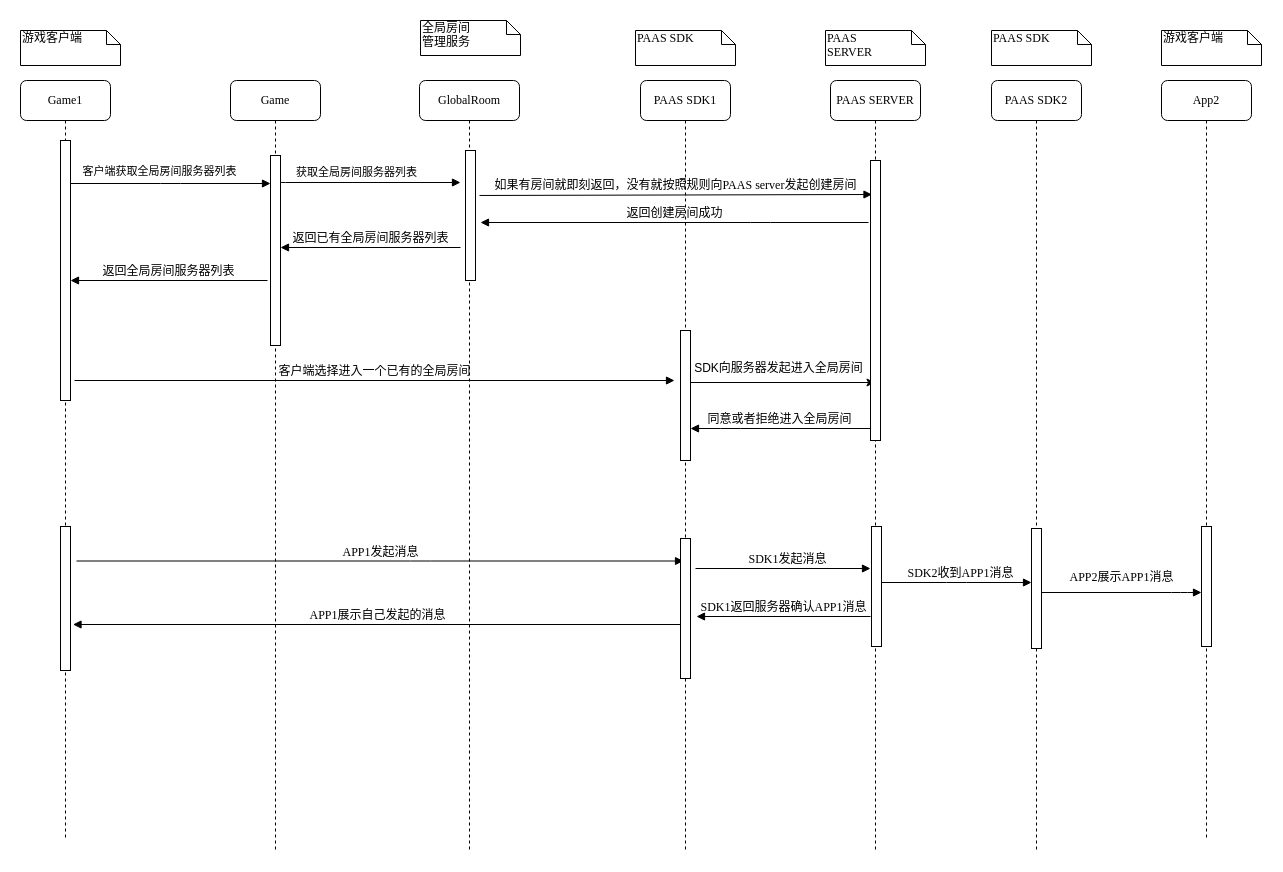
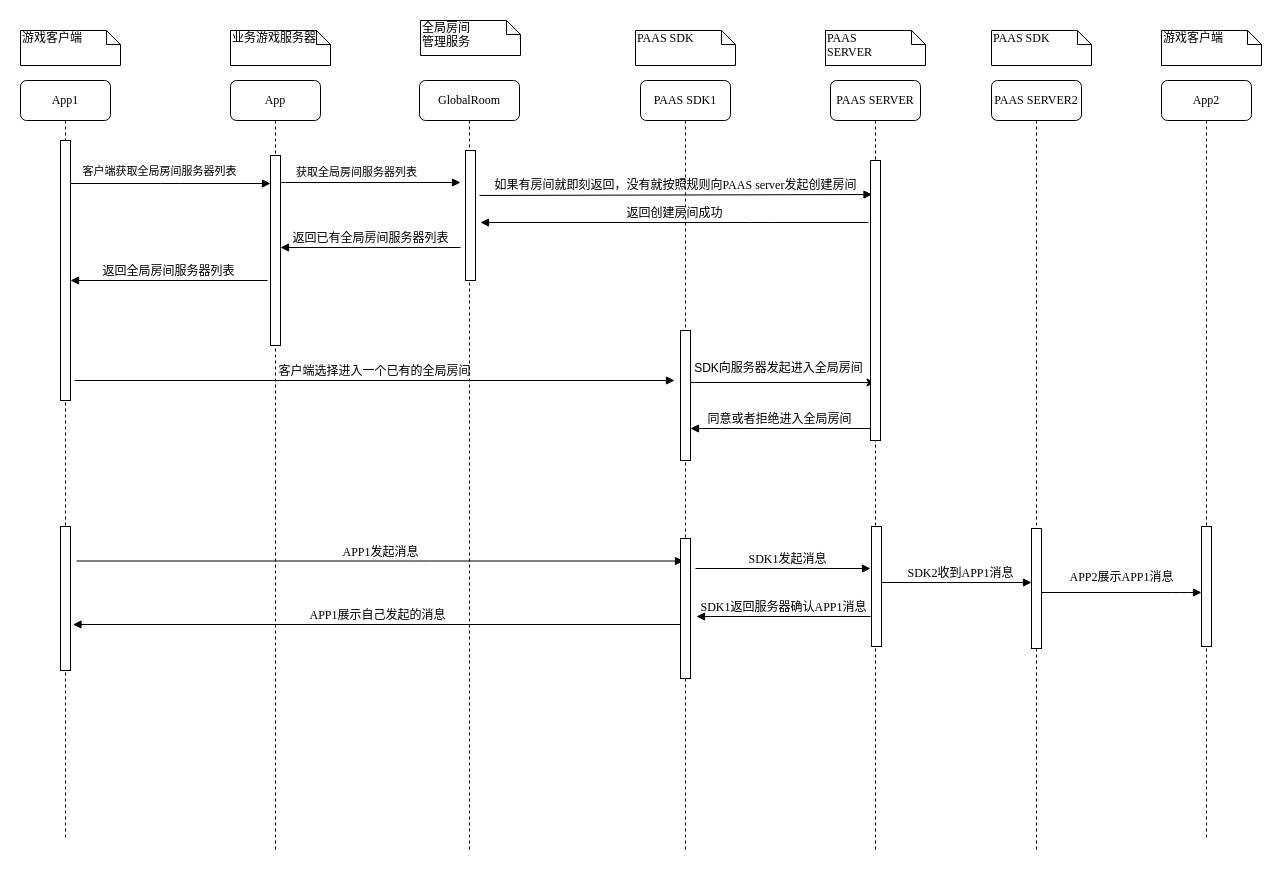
  <mxCell id="0" />
  <mxCell id="1" parent="0" />
- <mxCell id="2" value="Game" style="shape=umlLifeline;perimeter=lifelinePerimeter;whiteSpace=wrap;html=1;container=1;collapsible=0;recursiveResize=0;outlineConnect=0;rounded=1;shadow=0;comic=0;labelBackgroundColor=none;strokeWidth=1;fontFamily=Verdana;fontSize=12;align=center;" parent="1" vertex="1"><mxGeometry x="230" y="80" width="90" height="770" as="geometry" /></mxCell>
+ <mxCell id="2" value="App" style="shape=umlLifeline;perimeter=lifelinePerimeter;whiteSpace=wrap;html=1;container=1;collapsible=0;recursiveResize=0;outlineConnect=0;rounded=1;shadow=0;comic=0;labelBackgroundColor=none;strokeWidth=1;fontFamily=Verdana;fontSize=12;align=center;" parent="1" vertex="1"><mxGeometry x="230" y="80" width="90" height="770" as="geometry" /></mxCell>
  <mxCell id="3" value="PAAS SDK1" style="shape=umlLifeline;perimeter=lifelinePerimeter;whiteSpace=wrap;html=1;container=1;collapsible=0;recursiveResize=0;outlineConnect=0;rounded=1;shadow=0;comic=0;labelBackgroundColor=none;strokeWidth=1;fontFamily=Verdana;fontSize=12;align=center;" parent="1" vertex="1"><mxGeometry x="640" y="80" width="90" height="770" as="geometry" /></mxCell>
  <mxCell id="4" value="" style="html=1;points=[];perimeter=orthogonalPerimeter;rounded=0;shadow=0;comic=0;labelBackgroundColor=none;strokeWidth=1;fontFamily=Verdana;fontSize=12;align=center;" parent="3" vertex="1"><mxGeometry x="40" y="250" width="10" height="130" as="geometry" /></mxCell>
  <mxCell id="5" value="" style="endArrow=classic;html=1;" edge="1" parent="3" target="6"><mxGeometry width="50" height="50" relative="1" as="geometry"><mxPoint x="50" y="302" as="sourcePoint" /><mxPoint x="220" y="302" as="targetPoint" /></mxGeometry></mxCell>
  <mxCell id="6" value="PAAS SERVER" style="shape=umlLifeline;perimeter=lifelinePerimeter;whiteSpace=wrap;html=1;container=1;collapsible=0;recursiveResize=0;outlineConnect=0;rounded=1;shadow=0;comic=0;labelBackgroundColor=none;strokeWidth=1;fontFamily=Verdana;fontSize=12;align=center;" parent="1" vertex="1"><mxGeometry x="830" y="80" width="90" height="770" as="geometry" /></mxCell>
  <mxCell id="7" value="" style="html=1;points=[];perimeter=orthogonalPerimeter;rounded=0;shadow=0;comic=0;labelBackgroundColor=none;strokeWidth=1;fontFamily=Verdana;fontSize=12;align=center;" parent="6" vertex="1"><mxGeometry x="41" y="446" width="10" height="120" as="geometry" /></mxCell>
  <mxCell id="8" value="" style="html=1;points=[];perimeter=orthogonalPerimeter;rounded=0;shadow=0;comic=0;labelBackgroundColor=none;strokeWidth=1;fontFamily=Verdana;fontSize=12;align=center;" parent="6" vertex="1"><mxGeometry x="40" y="80" width="10" height="280" as="geometry" /></mxCell>
- <mxCell id="9" value="Game1" style="shape=umlLifeline;perimeter=lifelinePerimeter;whiteSpace=wrap;html=1;container=1;collapsible=0;recursiveResize=0;outlineConnect=0;rounded=1;shadow=0;comic=0;labelBackgroundColor=none;strokeWidth=1;fontFamily=Verdana;fontSize=12;align=center;" parent="1" vertex="1"><mxGeometry x="20" y="80" width="90" height="760" as="geometry" /></mxCell>
+ <mxCell id="9" value="App1" style="shape=umlLifeline;perimeter=lifelinePerimeter;whiteSpace=wrap;html=1;container=1;collapsible=0;recursiveResize=0;outlineConnect=0;rounded=1;shadow=0;comic=0;labelBackgroundColor=none;strokeWidth=1;fontFamily=Verdana;fontSize=12;align=center;" parent="1" vertex="1"><mxGeometry x="20" y="80" width="90" height="760" as="geometry" /></mxCell>
  <mxCell id="10" value="" style="html=1;points=[];perimeter=orthogonalPerimeter;rounded=0;shadow=0;comic=0;labelBackgroundColor=none;strokeWidth=1;fontFamily=Verdana;fontSize=12;align=center;" parent="9" vertex="1"><mxGeometry x="40" y="60" width="10" height="260" as="geometry" /></mxCell>
  <mxCell id="11" value="" style="html=1;points=[];perimeter=orthogonalPerimeter;rounded=0;shadow=0;comic=0;labelBackgroundColor=none;strokeWidth=1;fontFamily=Verdana;fontSize=12;align=center;" parent="9" vertex="1"><mxGeometry x="40" y="446" width="10" height="144" as="geometry" /></mxCell>
  <mxCell id="12" value="客户端选择进入一个已有的全局房间" style="html=1;verticalAlign=bottom;endArrow=block;labelBackgroundColor=none;fontFamily=Verdana;fontSize=12;edgeStyle=elbowEdgeStyle;elbow=vertical;exitX=0.5;exitY=0.068;exitDx=0;exitDy=0;exitPerimeter=0;" parent="1" edge="1"><mxGeometry relative="1" as="geometry"><mxPoint x="74" y="380" as="sourcePoint" /><mxPoint x="674" y="380" as="targetPoint" /><Array as="points"><mxPoint x="674" y="380" /><mxPoint x="199" y="380.08" /><mxPoint x="209" y="410.08" /></Array></mxGeometry></mxCell>
  <mxCell id="13" value="游戏客户端" style="shape=note;whiteSpace=wrap;html=1;size=14;verticalAlign=top;align=left;spacingTop=-6;rounded=0;shadow=0;comic=0;labelBackgroundColor=none;strokeWidth=1;fontFamily=Verdana;fontSize=12" parent="1" vertex="1"><mxGeometry x="20" y="30" width="100" height="35" as="geometry" /></mxCell>
+ <mxCell id="14" value="业务游戏服务器" style="shape=note;whiteSpace=wrap;html=1;size=14;verticalAlign=top;align=left;spacingTop=-6;rounded=0;shadow=0;comic=0;labelBackgroundColor=none;strokeWidth=1;fontFamily=Verdana;fontSize=12" parent="1" vertex="1"><mxGeometry x="230" y="30" width="100" height="35" as="geometry" /></mxCell>
  <mxCell id="15" value="PAAS SDK" style="shape=note;whiteSpace=wrap;html=1;size=14;verticalAlign=top;align=left;spacingTop=-6;rounded=0;shadow=0;comic=0;labelBackgroundColor=none;strokeWidth=1;fontFamily=Verdana;fontSize=12" parent="1" vertex="1"><mxGeometry x="635" y="30" width="100" height="35" as="geometry" /></mxCell>
  <mxCell id="16" value="PAAS &lt;br&gt;SERVER" style="shape=note;whiteSpace=wrap;html=1;size=14;verticalAlign=top;align=left;spacingTop=-6;rounded=0;shadow=0;comic=0;labelBackgroundColor=none;strokeWidth=1;fontFamily=Verdana;fontSize=12" parent="1" vertex="1"><mxGeometry x="825" y="30" width="100" height="35" as="geometry" /></mxCell>
  <mxCell id="17" value="APP1发起消息" style="html=1;verticalAlign=bottom;endArrow=block;labelBackgroundColor=none;fontFamily=Verdana;fontSize=12;edgeStyle=elbowEdgeStyle;elbow=vertical;exitX=0.5;exitY=0.2;exitDx=0;exitDy=0;exitPerimeter=0;" parent="1" edge="1"><mxGeometry relative="1" as="geometry"><mxPoint x="76" y="560.5" as="sourcePoint" /><Array as="points"><mxPoint x="420" y="560.5" /></Array><mxPoint x="683" y="560.5" as="targetPoint" /></mxGeometry></mxCell>
  <mxCell id="18" value="APP1展示自己发起的消息" style="html=1;verticalAlign=bottom;endArrow=block;labelBackgroundColor=none;fontFamily=Verdana;fontSize=12;" parent="1" edge="1"><mxGeometry relative="1" as="geometry"><mxPoint x="682" y="624" as="sourcePoint" /><mxPoint x="72.5" y="624" as="targetPoint" /><Array as="points" /></mxGeometry></mxCell>
  <mxCell id="19" value="GlobalRoom" style="shape=umlLifeline;perimeter=lifelinePerimeter;whiteSpace=wrap;html=1;container=1;collapsible=0;recursiveResize=0;outlineConnect=0;rounded=1;shadow=0;comic=0;labelBackgroundColor=none;strokeWidth=1;fontFamily=Verdana;fontSize=12;align=center;" parent="1" vertex="1"><mxGeometry x="419" y="80" width="100" height="770" as="geometry" /></mxCell>
  <mxCell id="20" value="" style="html=1;points=[];perimeter=orthogonalPerimeter;rounded=0;shadow=0;comic=0;labelBackgroundColor=none;strokeWidth=1;fontFamily=Verdana;fontSize=12;align=center;" parent="19" vertex="1"><mxGeometry x="46" y="70" width="10" height="130" as="geometry" /></mxCell>
  <mxCell id="21" value="全局房间&lt;br&gt;管理服务" style="shape=note;whiteSpace=wrap;html=1;size=14;verticalAlign=top;align=left;spacingTop=-6;rounded=0;shadow=0;comic=0;labelBackgroundColor=none;strokeWidth=1;fontFamily=Verdana;fontSize=12" parent="1" vertex="1"><mxGeometry x="420" y="20" width="100" height="35" as="geometry" /></mxCell>
  <mxCell id="22" value="SDK1返回服务器确认APP1消息" style="html=1;verticalAlign=bottom;endArrow=block;labelBackgroundColor=none;fontFamily=Verdana;fontSize=12;" parent="1" edge="1"><mxGeometry relative="1" as="geometry"><mxPoint x="870" y="616" as="sourcePoint" /><mxPoint x="696" y="616" as="targetPoint" /><Array as="points" /></mxGeometry></mxCell>
  <mxCell id="23" value="" style="html=1;verticalAlign=bottom;endArrow=block;labelBackgroundColor=none;fontFamily=Verdana;fontSize=12;edgeStyle=elbowEdgeStyle;elbow=vertical;exitX=0.5;exitY=0.068;exitDx=0;exitDy=0;exitPerimeter=0;" parent="1" edge="1"><mxGeometry relative="1" as="geometry"><mxPoint x="275" y="179.92" as="sourcePoint" /><mxPoint x="460" y="182" as="targetPoint" /><Array as="points"><mxPoint x="450" y="182" /><mxPoint x="450" y="182" /><mxPoint x="450" y="182" /><mxPoint x="450" y="182" /><mxPoint x="270" y="222" /><mxPoint x="195" y="196.08" /><mxPoint x="205" y="226.08" /></Array></mxGeometry></mxCell>
  <mxCell id="24" value="获取全局房间服务器列表" style="edgeLabel;html=1;align=center;verticalAlign=middle;resizable=0;points=[];" parent="23" vertex="1" connectable="0"><mxGeometry x="-0.128" y="1" relative="1" as="geometry"><mxPoint x="1" y="-9.08" as="offset" /></mxGeometry></mxCell>
  <mxCell id="25" value="如果有房间就即刻返回，没有就按照规则向PAAS server发起创建房间" style="html=1;verticalAlign=bottom;endArrow=block;labelBackgroundColor=none;fontFamily=Verdana;fontSize=12;edgeStyle=elbowEdgeStyle;elbow=vertical;exitX=1.1;exitY=0.846;exitDx=0;exitDy=0;exitPerimeter=0;" parent="1" edge="1"><mxGeometry relative="1" as="geometry"><mxPoint x="479" y="194.98" as="sourcePoint" /><Array as="points" /><mxPoint x="871.5" y="194" as="targetPoint" /></mxGeometry></mxCell>
  <mxCell id="26" value="返回创建房间成功" style="html=1;verticalAlign=bottom;endArrow=block;labelBackgroundColor=none;fontFamily=Verdana;fontSize=12;" parent="1" edge="1"><mxGeometry relative="1" as="geometry"><mxPoint x="868" y="222" as="sourcePoint" /><mxPoint x="480" y="222" as="targetPoint" /><Array as="points"><mxPoint x="760" y="222" /></Array></mxGeometry></mxCell>
  <mxCell id="27" value="返回全局房间服务器列表" style="html=1;verticalAlign=bottom;endArrow=block;labelBackgroundColor=none;fontFamily=Verdana;fontSize=12;exitX=0.2;exitY=0.585;exitDx=0;exitDy=0;exitPerimeter=0;" parent="1" edge="1"><mxGeometry relative="1" as="geometry"><mxPoint x="267" y="280" as="sourcePoint" /><mxPoint x="70" y="280" as="targetPoint" /><Array as="points" /></mxGeometry></mxCell>
  <mxCell id="28" value="返回已有全局房间服务器列表" style="html=1;verticalAlign=bottom;endArrow=block;labelBackgroundColor=none;fontFamily=Verdana;fontSize=12;" parent="1" edge="1"><mxGeometry relative="1" as="geometry"><mxPoint x="460" y="247" as="sourcePoint" /><mxPoint x="280" y="247" as="targetPoint" /><Array as="points" /></mxGeometry></mxCell>
  <mxCell id="29" value="" style="html=1;points=[];perimeter=orthogonalPerimeter;rounded=0;shadow=0;comic=0;labelBackgroundColor=none;strokeWidth=1;fontFamily=Verdana;fontSize=12;align=center;" parent="1" vertex="1"><mxGeometry x="270" y="155" width="10" height="190" as="geometry" /></mxCell>
  <mxCell id="30" value="" style="html=1;verticalAlign=bottom;endArrow=block;labelBackgroundColor=none;fontFamily=Verdana;fontSize=12;edgeStyle=elbowEdgeStyle;elbow=vertical;exitX=0.5;exitY=0.068;exitDx=0;exitDy=0;exitPerimeter=0;" edge="1" parent="1"><mxGeometry relative="1" as="geometry"><mxPoint x="70" y="183" as="sourcePoint" /><mxPoint x="270" y="183" as="targetPoint" /><Array as="points" /></mxGeometry></mxCell>
  <mxCell id="31" value="客户端获取全局房间服务器列表" style="edgeLabel;html=1;align=center;verticalAlign=middle;resizable=0;points=[];" vertex="1" connectable="0" parent="30"><mxGeometry x="-0.128" y="1" relative="1" as="geometry"><mxPoint x="1" y="-11.08" as="offset" /></mxGeometry></mxCell>
  <mxCell id="32" value="SDK1发起消息" style="html=1;verticalAlign=bottom;endArrow=block;labelBackgroundColor=none;fontFamily=Verdana;fontSize=12;edgeStyle=elbowEdgeStyle;elbow=vertical;" edge="1" parent="1"><mxGeometry x="0.056" relative="1" as="geometry"><mxPoint x="695" y="568" as="sourcePoint" /><Array as="points" /><mxPoint x="870" y="568" as="targetPoint" /><mxPoint as="offset" /></mxGeometry></mxCell>
  <mxCell id="33" value="同意或者拒绝进入全局房间" style="html=1;verticalAlign=bottom;endArrow=block;labelBackgroundColor=none;fontFamily=Verdana;fontSize=12;edgeStyle=elbowEdgeStyle;elbow=vertical;" edge="1" parent="1"><mxGeometry x="0.024" relative="1" as="geometry"><mxPoint x="870" y="428" as="sourcePoint" /><Array as="points"><mxPoint x="730" y="428" /><mxPoint x="710" y="418" /><mxPoint x="700" y="408" /><mxPoint x="710" y="418" /><mxPoint x="700" y="418" /><mxPoint x="750" y="418" /><mxPoint x="730" y="398" /><mxPoint x="864" y="428" /></Array><mxPoint x="690" y="428" as="targetPoint" /><mxPoint x="1" as="offset" /></mxGeometry></mxCell>
  <mxCell id="34" value="" style="html=1;points=[];perimeter=orthogonalPerimeter;rounded=0;shadow=0;comic=0;labelBackgroundColor=none;strokeWidth=1;fontFamily=Verdana;fontSize=12;align=center;" vertex="1" parent="1"><mxGeometry x="680" y="538" width="10" height="140" as="geometry" /></mxCell>
  <mxCell id="35" value="游戏客户端&lt;br&gt;" style="shape=note;whiteSpace=wrap;html=1;size=14;verticalAlign=top;align=left;spacingTop=-6;rounded=0;shadow=0;comic=0;labelBackgroundColor=none;strokeWidth=1;fontFamily=Verdana;fontSize=12" vertex="1" parent="1"><mxGeometry x="1161" y="30" width="100" height="35" as="geometry" /></mxCell>
  <mxCell id="36" value="App2" style="shape=umlLifeline;perimeter=lifelinePerimeter;whiteSpace=wrap;html=1;container=1;collapsible=0;recursiveResize=0;outlineConnect=0;rounded=1;shadow=0;comic=0;labelBackgroundColor=none;strokeWidth=1;fontFamily=Verdana;fontSize=12;align=center;" vertex="1" parent="1"><mxGeometry x="1161" y="80" width="90" height="760" as="geometry" /></mxCell>
  <mxCell id="37" value="" style="html=1;points=[];perimeter=orthogonalPerimeter;rounded=0;shadow=0;comic=0;labelBackgroundColor=none;strokeWidth=1;fontFamily=Verdana;fontSize=12;align=center;" vertex="1" parent="36"><mxGeometry x="40" y="446" width="10" height="120" as="geometry" /></mxCell>
  <mxCell id="38" value="PAAS SDK" style="shape=note;whiteSpace=wrap;html=1;size=14;verticalAlign=top;align=left;spacingTop=-6;rounded=0;shadow=0;comic=0;labelBackgroundColor=none;strokeWidth=1;fontFamily=Verdana;fontSize=12" vertex="1" parent="1"><mxGeometry x="991" y="30" width="100" height="35" as="geometry" /></mxCell>
- <mxCell id="39" value="PAAS SDK2" style="shape=umlLifeline;perimeter=lifelinePerimeter;whiteSpace=wrap;html=1;container=1;collapsible=0;recursiveResize=0;outlineConnect=0;rounded=1;shadow=0;comic=0;labelBackgroundColor=none;strokeWidth=1;fontFamily=Verdana;fontSize=12;align=center;" vertex="1" parent="1"><mxGeometry x="991" y="80" width="90" height="770" as="geometry" /></mxCell>
+ <mxCell id="39" value="PAAS SERVER2" style="shape=umlLifeline;perimeter=lifelinePerimeter;whiteSpace=wrap;html=1;container=1;collapsible=0;recursiveResize=0;outlineConnect=0;rounded=1;shadow=0;comic=0;labelBackgroundColor=none;strokeWidth=1;fontFamily=Verdana;fontSize=12;align=center;" vertex="1" parent="1"><mxGeometry x="991" y="80" width="90" height="770" as="geometry" /></mxCell>
  <mxCell id="40" value="" style="html=1;points=[];perimeter=orthogonalPerimeter;rounded=0;shadow=0;comic=0;labelBackgroundColor=none;strokeWidth=1;fontFamily=Verdana;fontSize=12;align=center;" vertex="1" parent="39"><mxGeometry x="40" y="448" width="10" height="120" as="geometry" /></mxCell>
  <mxCell id="41" value="SDK2收到APP1消息" style="html=1;verticalAlign=bottom;endArrow=block;labelBackgroundColor=none;fontFamily=Verdana;fontSize=12;edgeStyle=elbowEdgeStyle;elbow=vertical;" edge="1" parent="1"><mxGeometry x="0.056" relative="1" as="geometry"><mxPoint x="881" y="582" as="sourcePoint" /><Array as="points" /><mxPoint x="1031" y="582" as="targetPoint" /><mxPoint as="offset" /></mxGeometry></mxCell>
  <mxCell id="42" value="APP2展示APP1消息" style="html=1;verticalAlign=bottom;endArrow=block;labelBackgroundColor=none;fontFamily=Verdana;fontSize=12;edgeStyle=elbowEdgeStyle;elbow=vertical;" edge="1" parent="1" target="37"><mxGeometry y="6" relative="1" as="geometry"><mxPoint x="1041" y="592" as="sourcePoint" /><Array as="points"><mxPoint x="1181" y="592" /></Array><mxPoint x="1041" y="592" as="targetPoint" /><mxPoint as="offset" /></mxGeometry></mxCell>
  <mxCell id="43" value="SDK向服务器发起进入全局房间" style="text;html=1;align=center;verticalAlign=middle;resizable=0;points=[];autosize=1;" vertex="1" parent="1"><mxGeometry x="688" y="358" width="180" height="20" as="geometry" /></mxCell>
